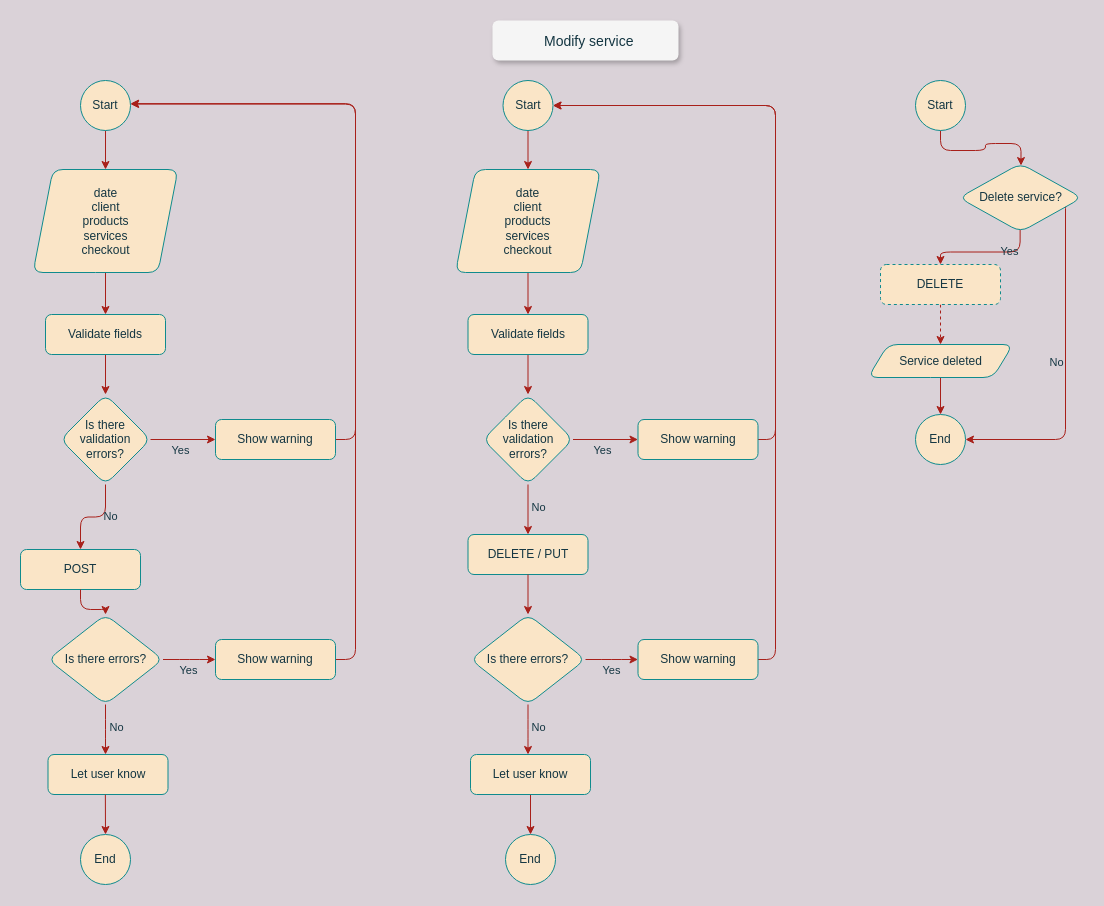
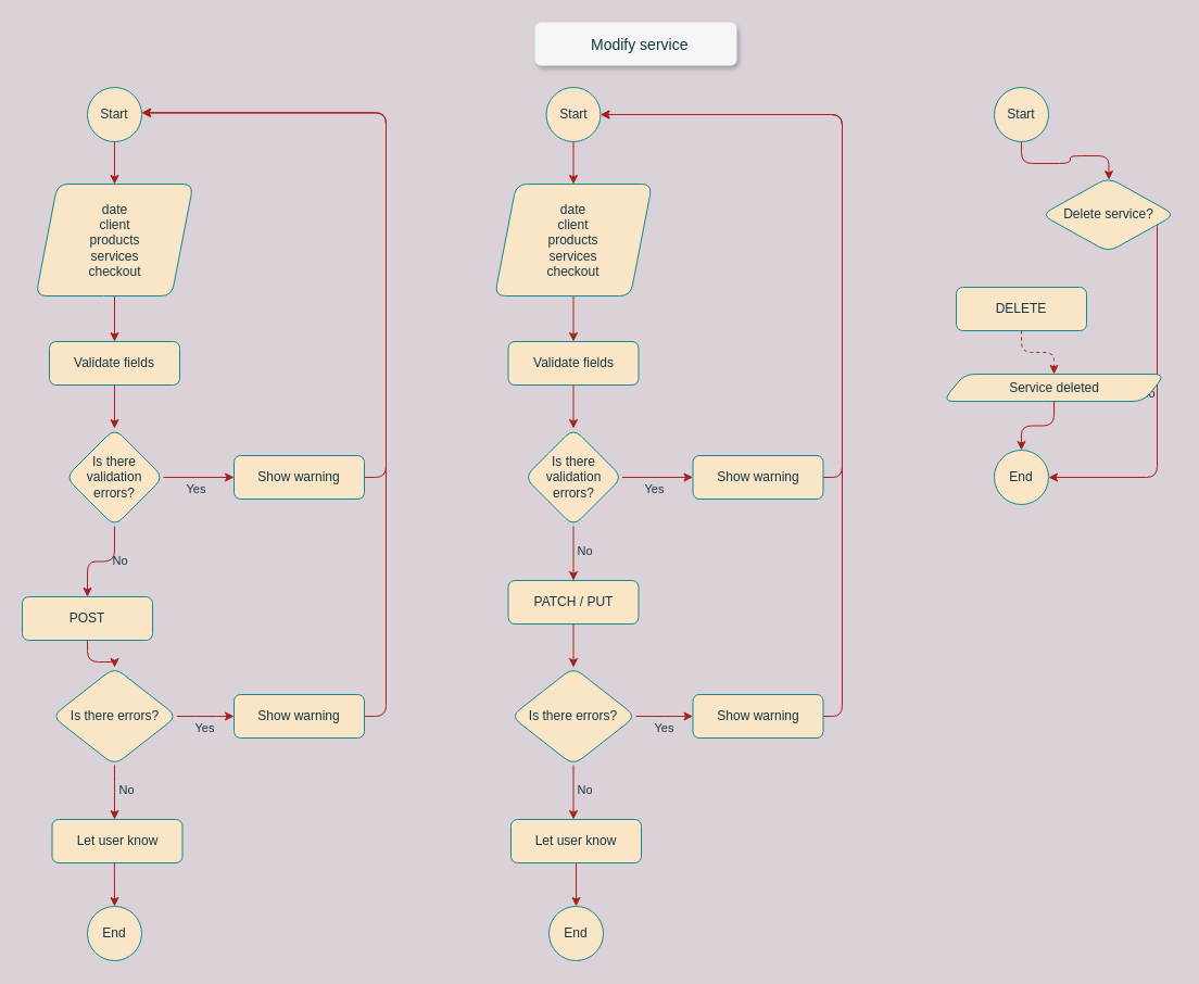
  <mxCell id="0" />
  <mxCell id="1" parent="0" />
  <mxCell id="2" style="edgeStyle=orthogonalEdgeStyle;rounded=1;sketch=0;orthogonalLoop=1;jettySize=auto;html=1;exitX=0.5;exitY=1;exitDx=0;exitDy=0;entryX=0.5;entryY=0;entryDx=0;entryDy=0;fontColor=#143642;strokeColor=#A8201A;fillColor=#FAE5C7;labelBackgroundColor=#DAD2D8;" edge="1" parent="1" source="50" target="4"><mxGeometry relative="1" as="geometry"><mxPoint x="105" y="130" as="sourcePoint" /></mxGeometry></mxCell>
  <mxCell id="3" value="" style="edgeStyle=orthogonalEdgeStyle;rounded=1;sketch=0;orthogonalLoop=1;jettySize=auto;html=1;fontColor=#143642;strokeColor=#A8201A;fillColor=#FAE5C7;labelBackgroundColor=#DAD2D8;" edge="1" parent="1" source="4" target="6"><mxGeometry relative="1" as="geometry" /></mxCell>
  <mxCell id="4" value="&lt;div&gt;date&lt;/div&gt;&lt;div&gt;client&lt;/div&gt;&lt;div&gt;products&lt;/div&gt;&lt;div&gt;services&lt;/div&gt;&lt;div&gt;checkout&lt;br&gt;&lt;/div&gt;" style="shape=parallelogram;perimeter=parallelogramPerimeter;whiteSpace=wrap;html=1;fixedSize=1;rounded=1;sketch=0;fontColor=#143642;strokeColor=#0F8B8D;fillColor=#FAE5C7;" vertex="1" parent="1"><mxGeometry x="32.5" y="169" width="145" height="103" as="geometry" /></mxCell>
  <mxCell id="5" value="" style="edgeStyle=orthogonalEdgeStyle;rounded=1;sketch=0;orthogonalLoop=1;jettySize=auto;html=1;fontColor=#143642;strokeColor=#A8201A;fillColor=#FAE5C7;labelBackgroundColor=#DAD2D8;" edge="1" parent="1" source="6" target="11"><mxGeometry relative="1" as="geometry" /></mxCell>
  <mxCell id="6" value="Validate fields" style="whiteSpace=wrap;html=1;fillColor=#FAE5C7;strokeColor=#0F8B8D;fontColor=#143642;rounded=1;sketch=0;" vertex="1" parent="1"><mxGeometry x="45" y="314" width="120" height="40" as="geometry" /></mxCell>
  <mxCell id="7" value="" style="edgeStyle=orthogonalEdgeStyle;rounded=1;sketch=0;orthogonalLoop=1;jettySize=auto;html=1;fontColor=#143642;strokeColor=#A8201A;fillColor=#FAE5C7;labelBackgroundColor=#DAD2D8;" edge="1" parent="1" source="11" target="13"><mxGeometry relative="1" as="geometry" /></mxCell>
  <mxCell id="8" value="Yes" style="edgeLabel;align=center;verticalAlign=middle;resizable=0;points=[];fontColor=#143642;labelBackgroundColor=none;html=1;" vertex="1" connectable="0" parent="7"><mxGeometry x="-0.292" y="-1" relative="1" as="geometry"><mxPoint x="6" y="9" as="offset" /></mxGeometry></mxCell>
  <mxCell id="9" value="" style="edgeStyle=orthogonalEdgeStyle;rounded=1;sketch=0;orthogonalLoop=1;jettySize=auto;html=1;fontColor=#143642;strokeColor=#A8201A;fillColor=#FAE5C7;labelBackgroundColor=#DAD2D8;" edge="1" parent="1" source="11" target="14"><mxGeometry relative="1" as="geometry" /></mxCell>
  <mxCell id="10" value="No" style="edgeLabel;html=1;align=center;verticalAlign=middle;resizable=0;points=[];fontColor=#143642;labelBackgroundColor=none;" vertex="1" connectable="0" parent="9"><mxGeometry x="-0.131" y="-1" relative="1" as="geometry"><mxPoint x="11" as="offset" /></mxGeometry></mxCell>
  <mxCell id="11" value="Is there validation errors?" style="rhombus;whiteSpace=wrap;html=1;fillColor=#FAE5C7;strokeColor=#0F8B8D;fontColor=#143642;rounded=1;sketch=0;" vertex="1" parent="1"><mxGeometry x="60" y="394" width="90" height="90" as="geometry" /></mxCell>
  <mxCell id="12" style="edgeStyle=orthogonalEdgeStyle;rounded=1;sketch=0;orthogonalLoop=1;jettySize=auto;html=1;fontColor=#143642;strokeColor=#A8201A;fillColor=#FAE5C7;labelBackgroundColor=#DAD2D8;entryX=1.001;entryY=0.462;entryDx=0;entryDy=0;entryPerimeter=0;" edge="1" parent="1" source="13" target="50"><mxGeometry relative="1" as="geometry"><mxPoint x="165" y="104" as="targetPoint" /><Array as="points"><mxPoint x="355" y="439" /><mxPoint x="355" y="103" /></Array></mxGeometry></mxCell>
  <mxCell id="13" value="Show warning" style="whiteSpace=wrap;html=1;fillColor=#FAE5C7;strokeColor=#0F8B8D;fontColor=#143642;rounded=1;sketch=0;" vertex="1" parent="1"><mxGeometry x="215" y="419" width="120" height="40" as="geometry" /></mxCell>
  <mxCell id="14" value="POST " style="whiteSpace=wrap;html=1;fillColor=#FAE5C7;strokeColor=#0F8B8D;fontColor=#143642;rounded=1;sketch=0;" vertex="1" parent="1"><mxGeometry x="20" y="549" width="120" height="40" as="geometry" /></mxCell>
  <mxCell id="15" value="" style="edgeStyle=orthogonalEdgeStyle;rounded=1;sketch=0;orthogonalLoop=1;jettySize=auto;html=1;fontColor=#143642;strokeColor=#A8201A;fillColor=#FAE5C7;labelBackgroundColor=#DAD2D8;exitX=0.5;exitY=1;exitDx=0;exitDy=0;" edge="1" parent="1" source="14" target="20"><mxGeometry relative="1" as="geometry"><mxPoint x="105" y="584" as="sourcePoint" /></mxGeometry></mxCell>
  <mxCell id="16" value="" style="edgeStyle=orthogonalEdgeStyle;rounded=1;sketch=0;orthogonalLoop=1;jettySize=auto;html=1;fontColor=#143642;strokeColor=#A8201A;fillColor=#FAE5C7;labelBackgroundColor=#DAD2D8;" edge="1" parent="1" source="20"><mxGeometry relative="1" as="geometry"><mxPoint x="215" y="659" as="targetPoint" /></mxGeometry></mxCell>
  <mxCell id="17" value="Yes" style="edgeLabel;align=center;verticalAlign=middle;resizable=0;points=[];fontColor=#143642;labelBackgroundColor=none;html=1;" vertex="1" connectable="0" parent="16"><mxGeometry x="-0.292" y="-1" relative="1" as="geometry"><mxPoint x="6" y="9" as="offset" /></mxGeometry></mxCell>
  <mxCell id="18" value="" style="edgeStyle=orthogonalEdgeStyle;rounded=1;sketch=0;orthogonalLoop=1;jettySize=auto;html=1;fontColor=#143642;strokeColor=#A8201A;fillColor=#FAE5C7;labelBackgroundColor=#DAD2D8;" edge="1" parent="1" source="20"><mxGeometry relative="1" as="geometry"><mxPoint x="105" y="754" as="targetPoint" /></mxGeometry></mxCell>
  <mxCell id="19" value="No" style="edgeLabel;html=1;align=center;verticalAlign=middle;resizable=0;points=[];fontColor=#143642;labelBackgroundColor=none;" vertex="1" connectable="0" parent="18"><mxGeometry x="-0.131" y="-1" relative="1" as="geometry"><mxPoint x="11" as="offset" /></mxGeometry></mxCell>
  <mxCell id="20" value="Is there errors?" style="rhombus;whiteSpace=wrap;html=1;fillColor=#FAE5C7;strokeColor=#0F8B8D;fontColor=#143642;rounded=1;sketch=0;" vertex="1" parent="1"><mxGeometry x="47.5" y="614" width="115" height="90" as="geometry" /></mxCell>
  <mxCell id="21" style="edgeStyle=orthogonalEdgeStyle;curved=0;rounded=1;sketch=0;orthogonalLoop=1;jettySize=auto;html=1;fontColor=#143642;strokeColor=#A8201A;fillColor=#FAE5C7;entryX=1.001;entryY=0.472;entryDx=0;entryDy=0;entryPerimeter=0;" edge="1" parent="1" source="22" target="50"><mxGeometry relative="1" as="geometry"><mxPoint x="145" y="104" as="targetPoint" /><Array as="points"><mxPoint x="355" y="659" /><mxPoint x="355" y="104" /></Array></mxGeometry></mxCell>
  <mxCell id="22" value="Show warning" style="whiteSpace=wrap;html=1;fillColor=#FAE5C7;strokeColor=#0F8B8D;fontColor=#143642;rounded=1;sketch=0;" vertex="1" parent="1"><mxGeometry x="215" y="639" width="120" height="40" as="geometry" /></mxCell>
  <mxCell id="23" value="Let user know" style="whiteSpace=wrap;html=1;fillColor=#FAE5C7;strokeColor=#0F8B8D;fontColor=#143642;rounded=1;sketch=0;" vertex="1" parent="1"><mxGeometry x="47.5" y="754" width="120" height="40" as="geometry" /></mxCell>
  <mxCell id="24" value="Modify service" style="fillColor=#f5f5f5;strokeColor=none;shadow=1;fontSize=14;align=left;spacingLeft=50;fontColor=#143642;rounded=1;sketch=0;" vertex="1" parent="1"><mxGeometry x="492" y="20" width="186" height="40" as="geometry" /></mxCell>
  <mxCell id="25" style="edgeStyle=orthogonalEdgeStyle;rounded=1;sketch=0;orthogonalLoop=1;jettySize=auto;html=1;exitX=0.5;exitY=1;exitDx=0;exitDy=0;entryX=0.5;entryY=0;entryDx=0;entryDy=0;fontColor=#143642;strokeColor=#A8201A;fillColor=#FAE5C7;labelBackgroundColor=#DAD2D8;" edge="1" parent="1" source="48" target="27"><mxGeometry relative="1" as="geometry"><mxPoint x="527.5" y="130" as="sourcePoint" /></mxGeometry></mxCell>
  <mxCell id="26" value="" style="edgeStyle=orthogonalEdgeStyle;rounded=1;sketch=0;orthogonalLoop=1;jettySize=auto;html=1;fontColor=#143642;strokeColor=#A8201A;fillColor=#FAE5C7;labelBackgroundColor=#DAD2D8;" edge="1" parent="1" source="27" target="29"><mxGeometry relative="1" as="geometry" /></mxCell>
  <mxCell id="27" value="&lt;div&gt;date&lt;/div&gt;&lt;div&gt;client&lt;/div&gt;&lt;div&gt;products&lt;/div&gt;&lt;div&gt;services&lt;/div&gt;&lt;div&gt;checkout&lt;br&gt;&lt;/div&gt;" style="shape=parallelogram;perimeter=parallelogramPerimeter;whiteSpace=wrap;html=1;fixedSize=1;rounded=1;sketch=0;fontColor=#143642;strokeColor=#0F8B8D;fillColor=#FAE5C7;" vertex="1" parent="1"><mxGeometry x="455" y="169" width="145" height="103" as="geometry" /></mxCell>
  <mxCell id="28" value="" style="edgeStyle=orthogonalEdgeStyle;rounded=1;sketch=0;orthogonalLoop=1;jettySize=auto;html=1;fontColor=#143642;strokeColor=#A8201A;fillColor=#FAE5C7;labelBackgroundColor=#DAD2D8;" edge="1" parent="1" source="29" target="34"><mxGeometry relative="1" as="geometry" /></mxCell>
  <mxCell id="29" value="Validate fields" style="whiteSpace=wrap;html=1;fillColor=#FAE5C7;strokeColor=#0F8B8D;fontColor=#143642;rounded=1;sketch=0;" vertex="1" parent="1"><mxGeometry x="467.5" y="314" width="120" height="40" as="geometry" /></mxCell>
  <mxCell id="30" value="" style="edgeStyle=orthogonalEdgeStyle;rounded=1;sketch=0;orthogonalLoop=1;jettySize=auto;html=1;fontColor=#143642;strokeColor=#A8201A;fillColor=#FAE5C7;labelBackgroundColor=#DAD2D8;" edge="1" parent="1" source="34" target="36"><mxGeometry relative="1" as="geometry" /></mxCell>
  <mxCell id="31" value="Yes" style="edgeLabel;align=center;verticalAlign=middle;resizable=0;points=[];fontColor=#143642;labelBackgroundColor=none;html=1;" vertex="1" connectable="0" parent="30"><mxGeometry x="-0.292" y="-1" relative="1" as="geometry"><mxPoint x="6" y="9" as="offset" /></mxGeometry></mxCell>
  <mxCell id="32" value="" style="edgeStyle=orthogonalEdgeStyle;rounded=1;sketch=0;orthogonalLoop=1;jettySize=auto;html=1;fontColor=#143642;strokeColor=#A8201A;fillColor=#FAE5C7;labelBackgroundColor=#DAD2D8;" edge="1" parent="1" source="34" target="37"><mxGeometry relative="1" as="geometry" /></mxCell>
  <mxCell id="33" value="No" style="edgeLabel;html=1;align=center;verticalAlign=middle;resizable=0;points=[];fontColor=#143642;labelBackgroundColor=none;" vertex="1" connectable="0" parent="32"><mxGeometry x="-0.131" y="-1" relative="1" as="geometry"><mxPoint x="11" as="offset" /></mxGeometry></mxCell>
  <mxCell id="34" value="Is there validation errors?" style="rhombus;whiteSpace=wrap;html=1;fillColor=#FAE5C7;strokeColor=#0F8B8D;fontColor=#143642;rounded=1;sketch=0;" vertex="1" parent="1"><mxGeometry x="482.5" y="394" width="90" height="90" as="geometry" /></mxCell>
  <mxCell id="35" style="edgeStyle=orthogonalEdgeStyle;curved=0;rounded=1;sketch=0;orthogonalLoop=1;jettySize=auto;html=1;entryX=1;entryY=0.5;entryDx=0;entryDy=0;fontColor=#143642;strokeColor=#A8201A;fillColor=#FAE5C7;" edge="1" parent="1" source="36" target="48"><mxGeometry relative="1" as="geometry"><Array as="points"><mxPoint x="775" y="439" /><mxPoint x="775" y="105" /></Array></mxGeometry></mxCell>
  <mxCell id="36" value="Show warning" style="whiteSpace=wrap;html=1;fillColor=#FAE5C7;strokeColor=#0F8B8D;fontColor=#143642;rounded=1;sketch=0;" vertex="1" parent="1"><mxGeometry x="637.5" y="419" width="120" height="40" as="geometry" /></mxCell>
- <mxCell id="37" value="DELETE / PUT" style="whiteSpace=wrap;html=1;fillColor=#FAE5C7;strokeColor=#0F8B8D;fontColor=#143642;rounded=1;sketch=0;" vertex="1" parent="1"><mxGeometry x="467.5" y="534" width="120" height="40" as="geometry" /></mxCell>
+ <mxCell id="37" value="PATCH / PUT" style="whiteSpace=wrap;html=1;fillColor=#FAE5C7;strokeColor=#0F8B8D;fontColor=#143642;rounded=1;sketch=0;" vertex="1" parent="1"><mxGeometry x="467.5" y="534" width="120" height="40" as="geometry" /></mxCell>
  <mxCell id="38" value="" style="edgeStyle=orthogonalEdgeStyle;rounded=1;sketch=0;orthogonalLoop=1;jettySize=auto;html=1;fontColor=#143642;strokeColor=#A8201A;fillColor=#FAE5C7;labelBackgroundColor=#DAD2D8;exitX=0.5;exitY=1;exitDx=0;exitDy=0;" edge="1" parent="1" source="37" target="43"><mxGeometry relative="1" as="geometry"><mxPoint x="527.5" y="584" as="sourcePoint" /></mxGeometry></mxCell>
  <mxCell id="39" value="" style="edgeStyle=orthogonalEdgeStyle;rounded=1;sketch=0;orthogonalLoop=1;jettySize=auto;html=1;fontColor=#143642;strokeColor=#A8201A;fillColor=#FAE5C7;labelBackgroundColor=#DAD2D8;" edge="1" parent="1" source="43"><mxGeometry relative="1" as="geometry"><mxPoint x="637.5" y="659" as="targetPoint" /></mxGeometry></mxCell>
  <mxCell id="40" value="Yes" style="edgeLabel;align=center;verticalAlign=middle;resizable=0;points=[];fontColor=#143642;labelBackgroundColor=none;html=1;" vertex="1" connectable="0" parent="39"><mxGeometry x="-0.292" y="-1" relative="1" as="geometry"><mxPoint x="6" y="9" as="offset" /></mxGeometry></mxCell>
  <mxCell id="41" value="" style="edgeStyle=orthogonalEdgeStyle;rounded=1;sketch=0;orthogonalLoop=1;jettySize=auto;html=1;fontColor=#143642;strokeColor=#A8201A;fillColor=#FAE5C7;labelBackgroundColor=#DAD2D8;" edge="1" parent="1" source="43"><mxGeometry relative="1" as="geometry"><mxPoint x="527.5" y="754" as="targetPoint" /></mxGeometry></mxCell>
  <mxCell id="42" value="No" style="edgeLabel;html=1;align=center;verticalAlign=middle;resizable=0;points=[];fontColor=#143642;labelBackgroundColor=none;" vertex="1" connectable="0" parent="41"><mxGeometry x="-0.131" y="-1" relative="1" as="geometry"><mxPoint x="11" as="offset" /></mxGeometry></mxCell>
  <mxCell id="43" value="Is there errors?" style="rhombus;whiteSpace=wrap;html=1;fillColor=#FAE5C7;strokeColor=#0F8B8D;fontColor=#143642;rounded=1;sketch=0;" vertex="1" parent="1"><mxGeometry x="470" y="614" width="115" height="90" as="geometry" /></mxCell>
  <mxCell id="44" style="edgeStyle=orthogonalEdgeStyle;curved=0;rounded=1;sketch=0;orthogonalLoop=1;jettySize=auto;html=1;entryX=1;entryY=0.5;entryDx=0;entryDy=0;fontColor=#143642;strokeColor=#A8201A;fillColor=#FAE5C7;" edge="1" parent="1" source="45" target="48"><mxGeometry relative="1" as="geometry"><Array as="points"><mxPoint x="775" y="659" /><mxPoint x="775" y="105" /></Array></mxGeometry></mxCell>
  <mxCell id="45" value="Show warning" style="whiteSpace=wrap;html=1;fillColor=#FAE5C7;strokeColor=#0F8B8D;fontColor=#143642;rounded=1;sketch=0;" vertex="1" parent="1"><mxGeometry x="637.5" y="639" width="120" height="40" as="geometry" /></mxCell>
  <mxCell id="46" style="edgeStyle=orthogonalEdgeStyle;curved=0;rounded=1;sketch=0;orthogonalLoop=1;jettySize=auto;html=1;exitX=0.5;exitY=1;exitDx=0;exitDy=0;entryX=0.5;entryY=0;entryDx=0;entryDy=0;fontColor=#143642;strokeColor=#A8201A;fillColor=#FAE5C7;" edge="1" parent="1" source="47" target="49"><mxGeometry relative="1" as="geometry" /></mxCell>
  <mxCell id="47" value="Let user know" style="whiteSpace=wrap;html=1;fillColor=#FAE5C7;strokeColor=#0F8B8D;fontColor=#143642;rounded=1;sketch=0;" vertex="1" parent="1"><mxGeometry x="470" y="754" width="120" height="40" as="geometry" /></mxCell>
  <mxCell id="48" value="Start" style="ellipse;whiteSpace=wrap;html=1;rounded=0;sketch=0;fontColor=#143642;strokeColor=#0F8B8D;fillColor=#FAE5C7;" vertex="1" parent="1"><mxGeometry x="502.5" y="80" width="50" height="50" as="geometry" /></mxCell>
  <mxCell id="49" value="End" style="ellipse;whiteSpace=wrap;html=1;rounded=0;sketch=0;fontColor=#143642;strokeColor=#0F8B8D;fillColor=#FAE5C7;" vertex="1" parent="1"><mxGeometry x="505" y="834" width="50" height="50" as="geometry" /></mxCell>
  <mxCell id="50" value="Start" style="ellipse;whiteSpace=wrap;html=1;rounded=0;sketch=0;fontColor=#143642;strokeColor=#0F8B8D;fillColor=#FAE5C7;" vertex="1" parent="1"><mxGeometry x="80" y="80" width="50" height="50" as="geometry" /></mxCell>
  <mxCell id="51" style="edgeStyle=orthogonalEdgeStyle;curved=0;rounded=1;sketch=0;orthogonalLoop=1;jettySize=auto;html=1;entryX=0.5;entryY=0;entryDx=0;entryDy=0;fontColor=#143642;strokeColor=#A8201A;fillColor=#FAE5C7;exitX=0.478;exitY=1.006;exitDx=0;exitDy=0;exitPerimeter=0;" edge="1" parent="1" source="23" target="52"><mxGeometry relative="1" as="geometry"><mxPoint x="105" y="804" as="sourcePoint" /></mxGeometry></mxCell>
  <mxCell id="52" value="End" style="ellipse;whiteSpace=wrap;html=1;rounded=0;sketch=0;fontColor=#143642;strokeColor=#0F8B8D;fillColor=#FAE5C7;" vertex="1" parent="1"><mxGeometry x="80" y="834" width="50" height="50" as="geometry" /></mxCell>
  <mxCell id="53" style="edgeStyle=orthogonalEdgeStyle;curved=0;rounded=1;sketch=0;orthogonalLoop=1;jettySize=auto;html=1;entryX=0.504;entryY=0.03;entryDx=0;entryDy=0;fontColor=#143642;strokeColor=#A8201A;fillColor=#FAE5C7;entryPerimeter=0;" edge="1" parent="1" source="54" target="59"><mxGeometry relative="1" as="geometry"><mxPoint x="940" y="169" as="targetPoint" /></mxGeometry></mxCell>
  <mxCell id="54" value="Start" style="ellipse;whiteSpace=wrap;html=1;rounded=0;sketch=0;fontColor=#143642;strokeColor=#0F8B8D;fillColor=#FAE5C7;" vertex="1" parent="1"><mxGeometry x="915" y="80" width="50" height="50" as="geometry" /></mxCell>
  <mxCell id="55" value="" style="edgeStyle=orthogonalEdgeStyle;rounded=1;sketch=0;orthogonalLoop=1;jettySize=auto;html=1;fontColor=#143642;strokeColor=#A8201A;fillColor=#FAE5C7;labelBackgroundColor=#DAD2D8;exitX=0.953;exitY=0.497;exitDx=0;exitDy=0;exitPerimeter=0;entryX=1;entryY=0.5;entryDx=0;entryDy=0;" edge="1" parent="1" source="59" target="64"><mxGeometry relative="1" as="geometry"><mxPoint x="1055" y="210" as="targetPoint" /><Array as="points"><mxPoint x="1065" y="198" /><mxPoint x="1065" y="439" /></Array></mxGeometry></mxCell>
  <mxCell id="56" value="No" style="edgeLabel;align=center;verticalAlign=middle;resizable=0;points=[];fontColor=#143642;labelBackgroundColor=none;html=1;" vertex="1" connectable="0" parent="55"><mxGeometry x="-0.292" y="-1" relative="1" as="geometry"><mxPoint x="-9" y="49" as="offset" /></mxGeometry></mxCell>
- <mxCell id="57" value="" style="edgeStyle=orthogonalEdgeStyle;rounded=1;sketch=0;orthogonalLoop=1;jettySize=auto;html=1;fontColor=#143642;strokeColor=#A8201A;fillColor=#FAE5C7;labelBackgroundColor=#DAD2D8;exitX=0.497;exitY=0.961;exitDx=0;exitDy=0;exitPerimeter=0;entryX=0.5;entryY=0;entryDx=0;entryDy=0;" edge="1" parent="1" source="59" target="63"><mxGeometry relative="1" as="geometry"><mxPoint x="940" y="294" as="targetPoint" /><mxPoint x="940" y="254" as="sourcePoint" /></mxGeometry></mxCell>
- <mxCell id="58" value="Yes" style="edgeLabel;html=1;align=center;verticalAlign=middle;resizable=0;points=[];fontColor=#143642;labelBackgroundColor=none;" vertex="1" connectable="0" parent="57"><mxGeometry x="-0.131" y="-1" relative="1" as="geometry"><mxPoint x="16" as="offset" /></mxGeometry></mxCell>
  <mxCell id="59" value="Delete service?" style="rhombus;whiteSpace=wrap;html=1;fillColor=#FAE5C7;strokeColor=#0F8B8D;fontColor=#143642;rounded=1;sketch=0;" vertex="1" parent="1"><mxGeometry x="958.5" y="163" width="123" height="68.5" as="geometry" /></mxCell>
  <mxCell id="60" style="edgeStyle=orthogonalEdgeStyle;curved=0;rounded=1;sketch=0;orthogonalLoop=1;jettySize=auto;html=1;exitX=0.5;exitY=1;exitDx=0;exitDy=0;entryX=0.5;entryY=0;entryDx=0;entryDy=0;fontColor=#143642;strokeColor=#A8201A;fillColor=#FAE5C7;" edge="1" parent="1" source="61" target="64"><mxGeometry relative="1" as="geometry" /></mxCell>
- <mxCell id="61" value="Service deleted" style="shape=parallelogram;perimeter=parallelogramPerimeter;whiteSpace=wrap;html=1;fixedSize=1;rounded=1;sketch=0;fontColor=#143642;strokeColor=#0F8B8D;fillColor=#FAE5C7;" vertex="1" parent="1"><mxGeometry x="867.5" y="344" width="145" height="33" as="geometry" /></mxCell>
+ <mxCell id="61" value="Service deleted" style="shape=parallelogram;perimeter=parallelogramPerimeter;whiteSpace=wrap;html=1;fixedSize=1;rounded=1;sketch=0;fontColor=#143642;strokeColor=#0F8B8D;fillColor=#FAE5C7;" vertex="1" parent="1"><mxGeometry x="867.5" y="344" width="205" height="25" as="geometry" /></mxCell>
  <mxCell id="62" style="edgeStyle=orthogonalEdgeStyle;curved=0;rounded=1;sketch=0;orthogonalLoop=1;jettySize=auto;html=1;entryX=0.5;entryY=0;entryDx=0;entryDy=0;fontColor=#143642;strokeColor=#A8201A;fillColor=#FAE5C7;dashed=1;" edge="1" parent="1" source="63" target="61"><mxGeometry relative="1" as="geometry" /></mxCell>
- <mxCell id="63" value="DELETE" style="whiteSpace=wrap;html=1;fillColor=#FAE5C7;strokeColor=#0F8B8D;fontColor=#143642;rounded=1;sketch=0;dashed=1;" vertex="1" parent="1"><mxGeometry x="880" y="264" width="120" height="40" as="geometry" /></mxCell>
+ <mxCell id="63" value="DELETE" style="whiteSpace=wrap;html=1;fillColor=#FAE5C7;strokeColor=#0F8B8D;fontColor=#143642;rounded=1;sketch=0;" vertex="1" parent="1"><mxGeometry x="880" y="264" width="120" height="40" as="geometry" /></mxCell>
  <mxCell id="64" value="End" style="ellipse;whiteSpace=wrap;html=1;rounded=0;sketch=0;fontColor=#143642;strokeColor=#0F8B8D;fillColor=#FAE5C7;" vertex="1" parent="1"><mxGeometry x="915" y="414" width="50" height="50" as="geometry" /></mxCell>
